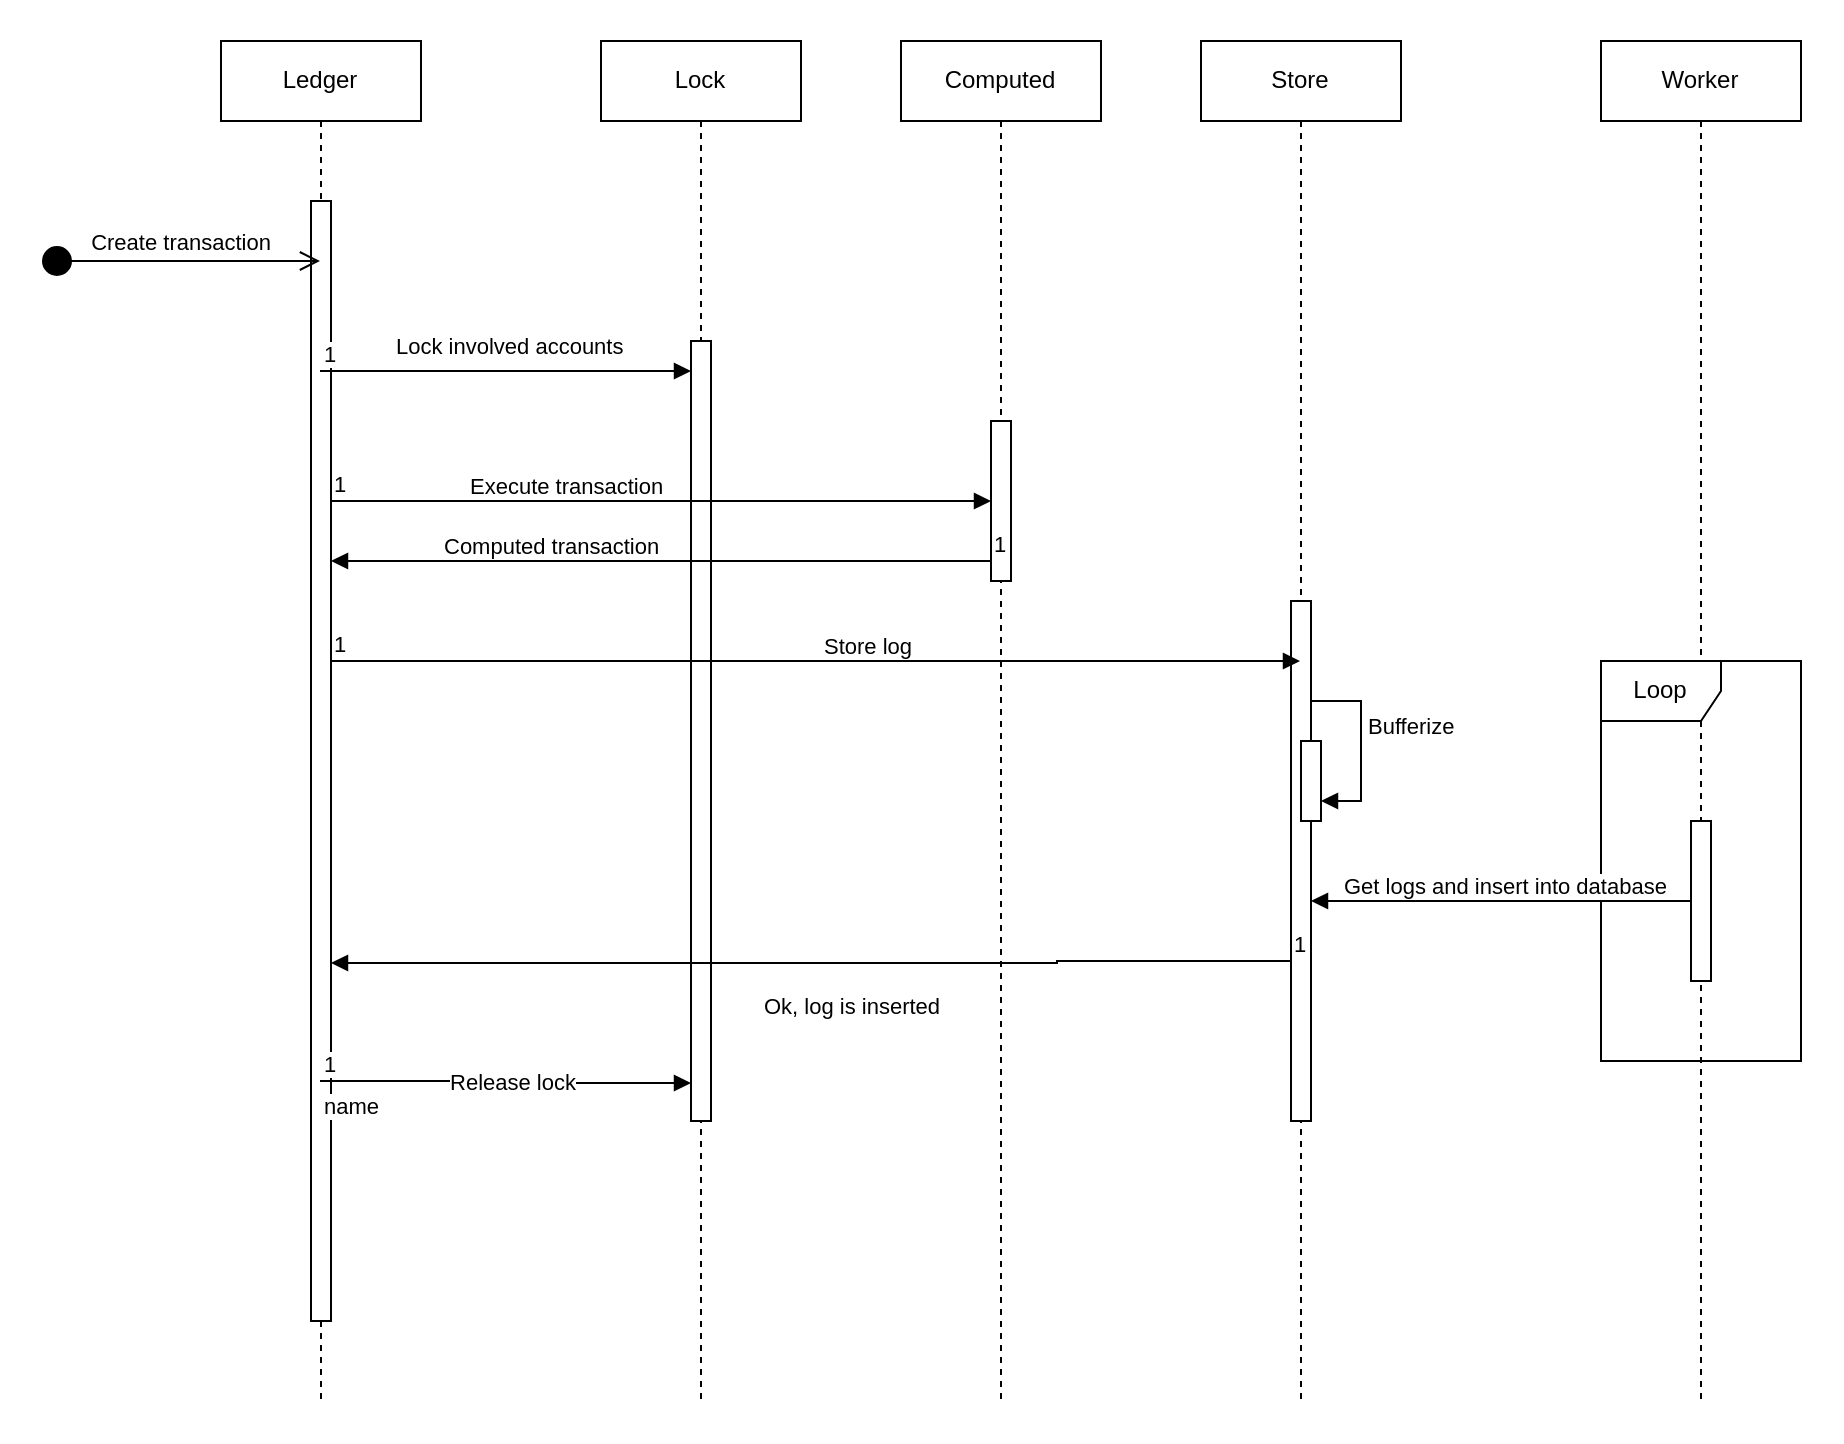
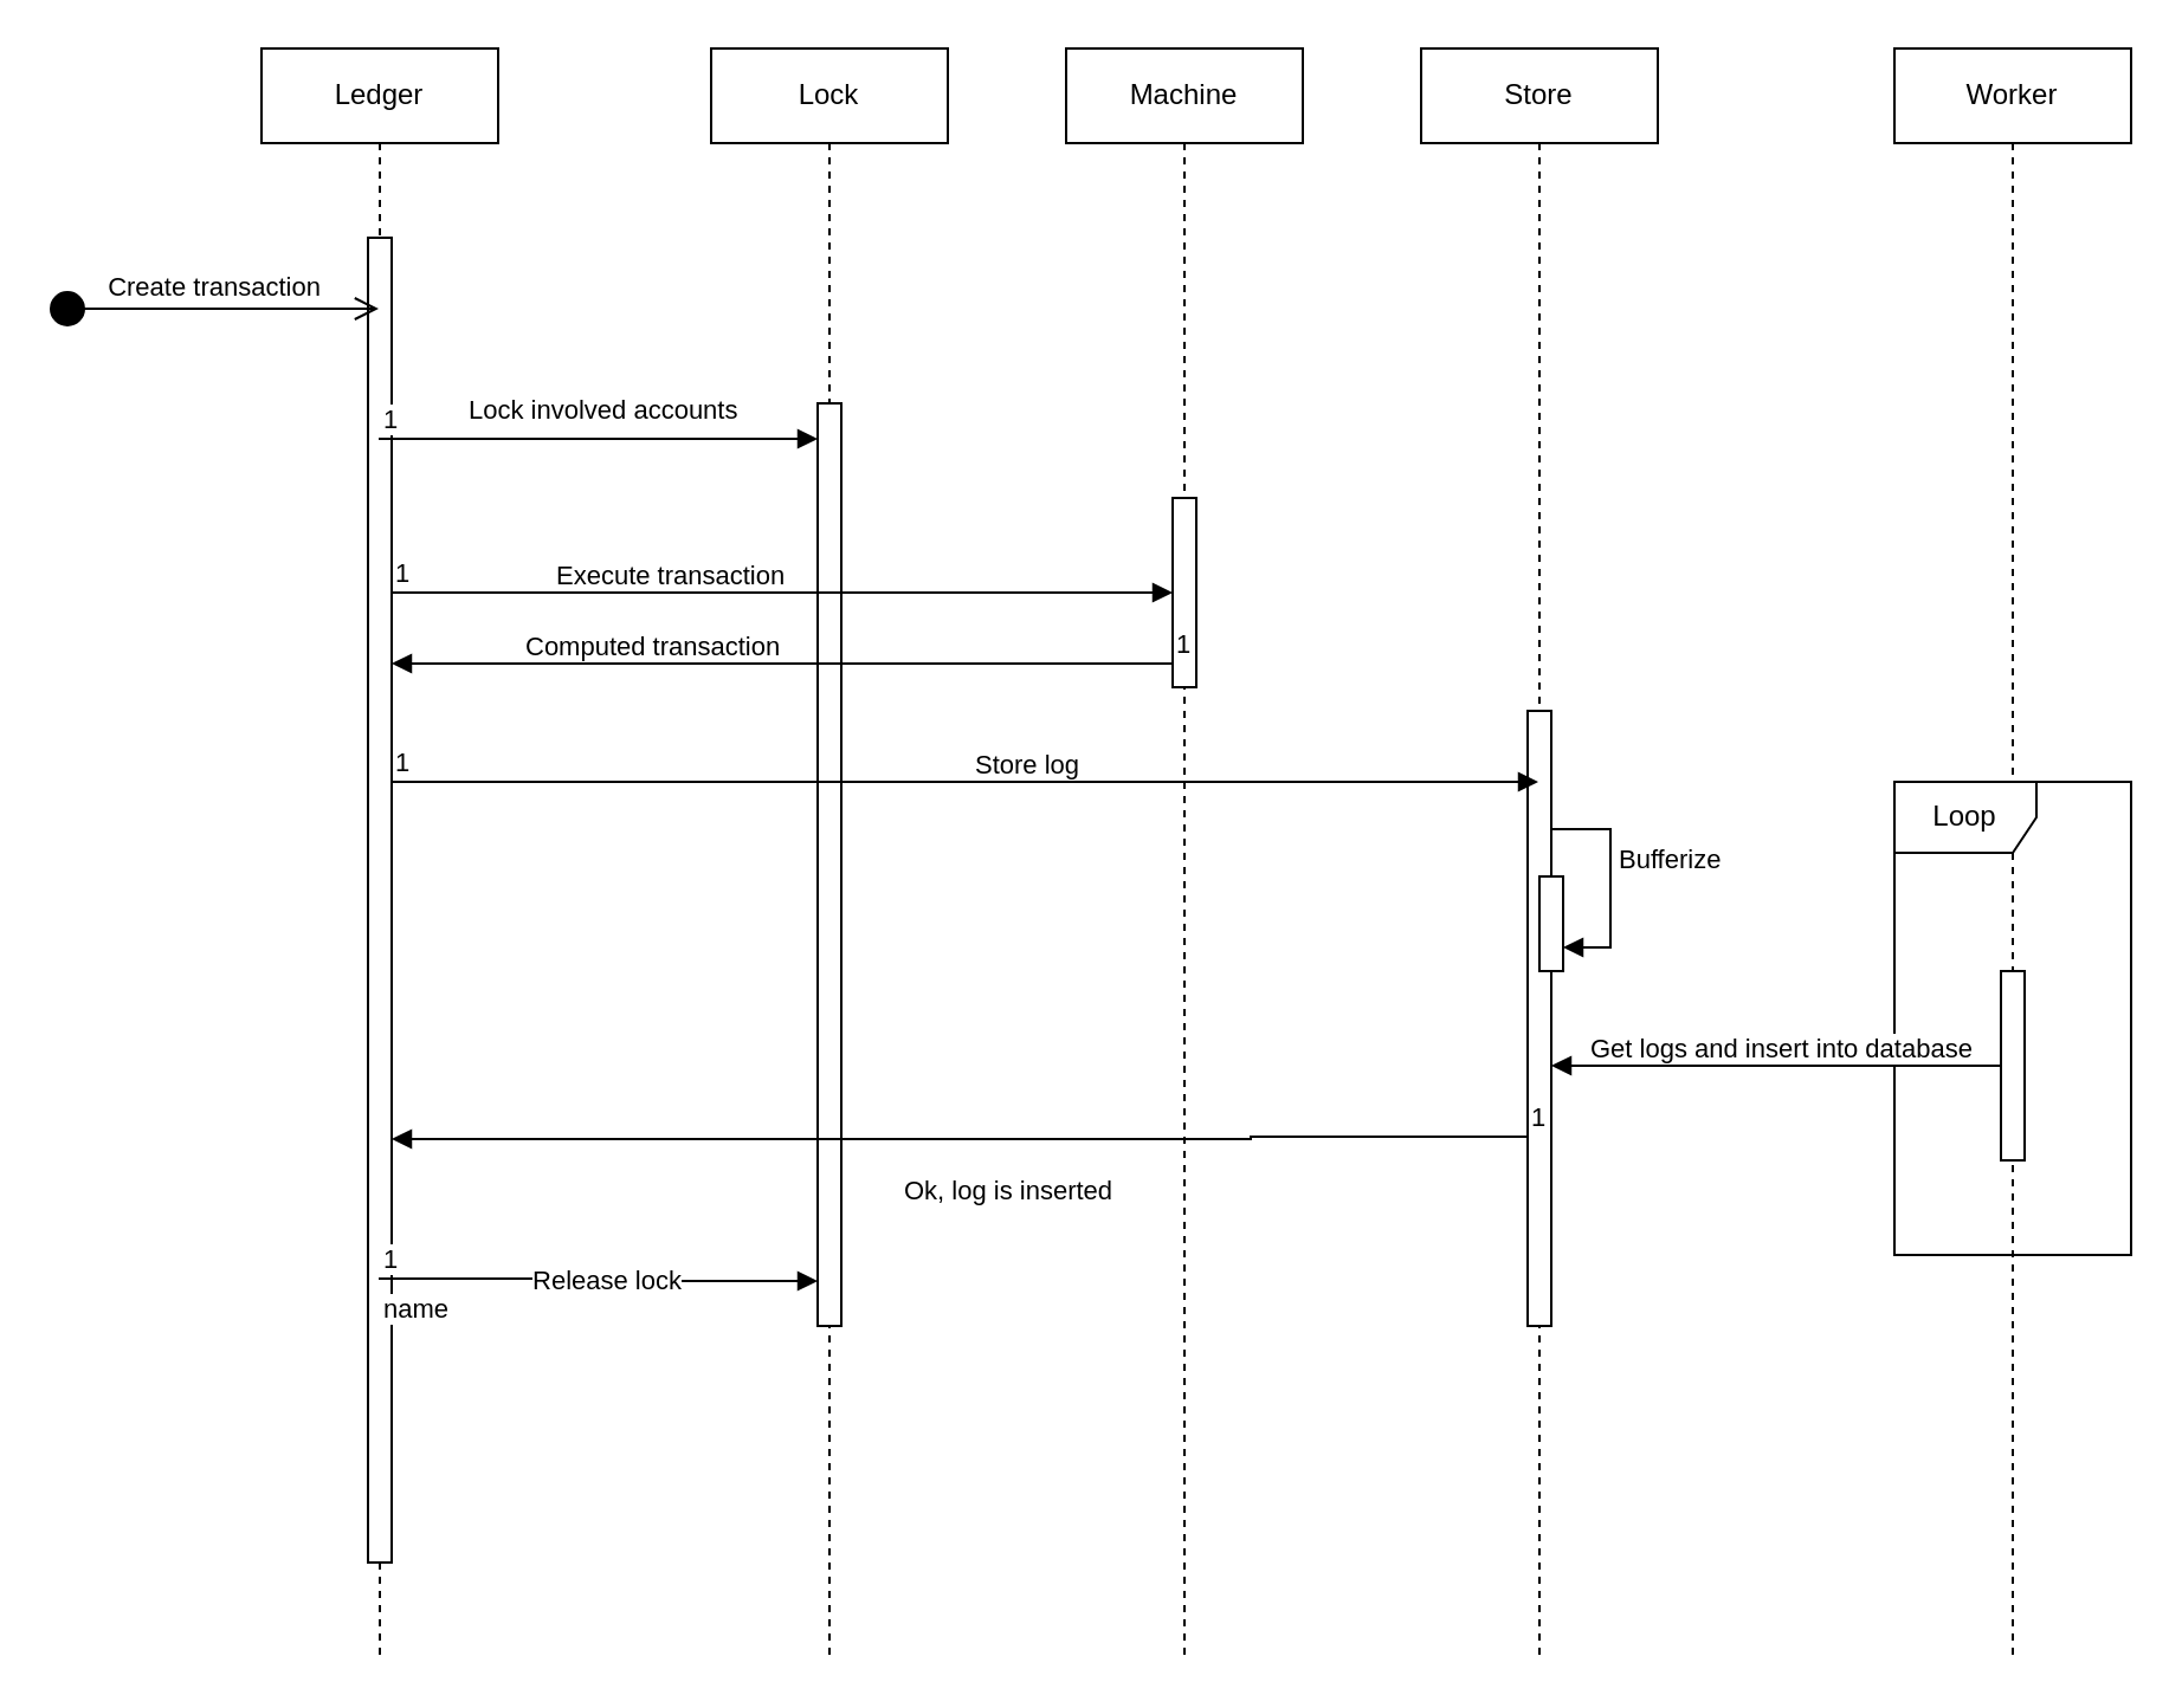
  <mxCell id="0" />
  <mxCell id="1" parent="0" />
  <mxCell id="2" value="Ledger" style="shape=umlLifeline;perimeter=lifelinePerimeter;whiteSpace=wrap;html=1;container=0;dropTarget=0;collapsible=0;recursiveResize=0;outlineConnect=0;portConstraint=eastwest;newEdgeStyle={&quot;edgeStyle&quot;:&quot;elbowEdgeStyle&quot;,&quot;elbow&quot;:&quot;vertical&quot;,&quot;curved&quot;:0,&quot;rounded&quot;:0};" parent="1" vertex="1"><mxGeometry x="110" y="20" width="100" height="680" as="geometry" /></mxCell>
  <mxCell id="3" value="" style="html=1;points=[];perimeter=orthogonalPerimeter;outlineConnect=0;targetShapes=umlLifeline;portConstraint=eastwest;newEdgeStyle={&quot;edgeStyle&quot;:&quot;elbowEdgeStyle&quot;,&quot;elbow&quot;:&quot;vertical&quot;,&quot;curved&quot;:0,&quot;rounded&quot;:0};" parent="2" vertex="1"><mxGeometry x="45" y="80" width="10" height="560" as="geometry" /></mxCell>
  <mxCell id="4" value="Lock involved accounts" style="endArrow=block;endFill=1;html=1;edgeStyle=orthogonalEdgeStyle;align=left;verticalAlign=top;rounded=0;" edge="1" parent="1" source="2" target="7"><mxGeometry x="-0.611" y="25" relative="1" as="geometry"><mxPoint x="230" y="160" as="sourcePoint" /><mxPoint x="-100" y="210" as="targetPoint" /><Array as="points"><mxPoint x="230" y="185" /><mxPoint x="230" y="185" /></Array><mxPoint as="offset" /></mxGeometry></mxCell>
  <mxCell id="5" value="1" style="edgeLabel;resizable=0;html=1;align=left;verticalAlign=bottom;" connectable="0" vertex="1" parent="4"><mxGeometry x="-1" relative="1" as="geometry" /></mxCell>
  <mxCell id="6" value="Lock" style="shape=umlLifeline;perimeter=lifelinePerimeter;whiteSpace=wrap;html=1;container=1;dropTarget=0;collapsible=0;recursiveResize=0;outlineConnect=0;portConstraint=eastwest;newEdgeStyle={&quot;curved&quot;:0,&quot;rounded&quot;:0};" vertex="1" parent="1"><mxGeometry x="300" y="20" width="100" height="680" as="geometry" /></mxCell>
  <mxCell id="7" value="" style="html=1;points=[[0,0,0,0,5],[0,1,0,0,-5],[1,0,0,0,5],[1,1,0,0,-5]];perimeter=orthogonalPerimeter;outlineConnect=0;targetShapes=umlLifeline;portConstraint=eastwest;newEdgeStyle={&quot;curved&quot;:0,&quot;rounded&quot;:0};" vertex="1" parent="6"><mxGeometry x="45" y="150" width="10" height="390" as="geometry" /></mxCell>
- <mxCell id="8" value="Computed" style="shape=umlLifeline;perimeter=lifelinePerimeter;whiteSpace=wrap;html=1;container=1;dropTarget=0;collapsible=0;recursiveResize=0;outlineConnect=0;portConstraint=eastwest;newEdgeStyle={&quot;curved&quot;:0,&quot;rounded&quot;:0};" vertex="1" parent="1"><mxGeometry x="450" y="20" width="100" height="680" as="geometry" /></mxCell>
+ <mxCell id="8" value="Machine" style="shape=umlLifeline;perimeter=lifelinePerimeter;whiteSpace=wrap;html=1;container=1;dropTarget=0;collapsible=0;recursiveResize=0;outlineConnect=0;portConstraint=eastwest;newEdgeStyle={&quot;curved&quot;:0,&quot;rounded&quot;:0};" vertex="1" parent="1"><mxGeometry x="450" y="20" width="100" height="680" as="geometry" /></mxCell>
  <mxCell id="9" value="" style="html=1;points=[[0,0,0,0,5],[0,1,0,0,-5],[1,0,0,0,5],[1,1,0,0,-5]];perimeter=orthogonalPerimeter;outlineConnect=0;targetShapes=umlLifeline;portConstraint=eastwest;newEdgeStyle={&quot;curved&quot;:0,&quot;rounded&quot;:0};" vertex="1" parent="8"><mxGeometry x="45" y="190" width="10" height="80" as="geometry" /></mxCell>
  <mxCell id="10" value="Execute transaction" style="endArrow=block;endFill=1;html=1;edgeStyle=orthogonalEdgeStyle;align=left;verticalAlign=top;rounded=0;" edge="1" parent="1" source="3" target="9"><mxGeometry x="-0.59" y="20" relative="1" as="geometry"><mxPoint x="260" y="240" as="sourcePoint" /><mxPoint x="510" y="250" as="targetPoint" /><Array as="points"><mxPoint x="240" y="250" /><mxPoint x="240" y="250" /></Array><mxPoint as="offset" /></mxGeometry></mxCell>
  <mxCell id="11" value="1" style="edgeLabel;resizable=0;html=1;align=left;verticalAlign=bottom;" connectable="0" vertex="1" parent="10"><mxGeometry x="-1" relative="1" as="geometry" /></mxCell>
  <mxCell id="12" value="Store" style="shape=umlLifeline;perimeter=lifelinePerimeter;whiteSpace=wrap;html=1;container=1;dropTarget=0;collapsible=0;recursiveResize=0;outlineConnect=0;portConstraint=eastwest;newEdgeStyle={&quot;curved&quot;:0,&quot;rounded&quot;:0};" vertex="1" parent="1"><mxGeometry x="600" y="20" width="100" height="680" as="geometry" /></mxCell>
  <mxCell id="13" value="" style="html=1;points=[[0,0,0,0,5],[0,1,0,0,-5],[1,0,0,0,5],[1,1,0,0,-5]];perimeter=orthogonalPerimeter;outlineConnect=0;targetShapes=umlLifeline;portConstraint=eastwest;newEdgeStyle={&quot;curved&quot;:0,&quot;rounded&quot;:0};" vertex="1" parent="1"><mxGeometry x="645" y="300" width="10" height="260" as="geometry" /></mxCell>
  <mxCell id="14" value="Store log" style="endArrow=block;endFill=1;html=1;edgeStyle=orthogonalEdgeStyle;align=left;verticalAlign=top;rounded=0;" edge="1" parent="1" source="3" target="12"><mxGeometry x="0.011" y="20" relative="1" as="geometry"><mxPoint x="190" y="320" as="sourcePoint" /><mxPoint x="510" y="280" as="targetPoint" /><Array as="points"><mxPoint x="170" y="330" /><mxPoint x="170" y="330" /></Array><mxPoint as="offset" /></mxGeometry></mxCell>
  <mxCell id="15" value="1" style="edgeLabel;resizable=0;html=1;align=left;verticalAlign=bottom;" connectable="0" vertex="1" parent="14"><mxGeometry x="-1" relative="1" as="geometry" /></mxCell>
  <mxCell id="16" value="Create transaction" style="html=1;verticalAlign=bottom;startArrow=circle;startFill=1;endArrow=open;startSize=6;endSize=8;curved=0;rounded=0;" edge="1" parent="1" target="2"><mxGeometry width="80" relative="1" as="geometry"><mxPoint x="20" y="130" as="sourcePoint" /><mxPoint x="330" y="280" as="targetPoint" /></mxGeometry></mxCell>
  <mxCell id="17" value="" style="html=1;points=[[0,0,0,0,5],[0,1,0,0,-5],[1,0,0,0,5],[1,1,0,0,-5]];perimeter=orthogonalPerimeter;outlineConnect=0;targetShapes=umlLifeline;portConstraint=eastwest;newEdgeStyle={&quot;curved&quot;:0,&quot;rounded&quot;:0};" vertex="1" parent="1"><mxGeometry x="650" y="370" width="10" height="40" as="geometry" /></mxCell>
  <mxCell id="18" value="Bufferize" style="html=1;align=left;spacingLeft=2;endArrow=block;rounded=0;edgeStyle=orthogonalEdgeStyle;curved=0;rounded=0;" edge="1" target="17" parent="1" source="17"><mxGeometry relative="1" as="geometry"><mxPoint x="610" y="400" as="sourcePoint" /><Array as="points"><mxPoint x="655" y="350" /><mxPoint x="680" y="350" /><mxPoint x="680" y="400" /></Array></mxGeometry></mxCell>
  <mxCell id="19" value="Worker" style="shape=umlLifeline;perimeter=lifelinePerimeter;whiteSpace=wrap;html=1;container=1;dropTarget=0;collapsible=0;recursiveResize=0;outlineConnect=0;portConstraint=eastwest;newEdgeStyle={&quot;curved&quot;:0,&quot;rounded&quot;:0};" vertex="1" parent="1"><mxGeometry x="800" y="20" width="100" height="680" as="geometry" /></mxCell>
  <mxCell id="20" value="Loop" style="shape=umlFrame;whiteSpace=wrap;html=1;pointerEvents=0;" vertex="1" parent="1"><mxGeometry x="800" y="330" width="100" height="200" as="geometry" /></mxCell>
  <mxCell id="21" value="" style="html=1;points=[[0,0,0,0,5],[0,1,0,0,-5],[1,0,0,0,5],[1,1,0,0,-5]];perimeter=orthogonalPerimeter;outlineConnect=0;targetShapes=umlLifeline;portConstraint=eastwest;newEdgeStyle={&quot;curved&quot;:0,&quot;rounded&quot;:0};" vertex="1" parent="1"><mxGeometry x="845" y="410" width="10" height="80" as="geometry" /></mxCell>
  <mxCell id="22" value="Get logs and insert into database" style="endArrow=block;endFill=1;html=1;edgeStyle=orthogonalEdgeStyle;align=left;verticalAlign=top;rounded=0;" edge="1" parent="1" source="21" target="13"><mxGeometry x="0.842" y="-20" relative="1" as="geometry"><mxPoint x="810" y="450" as="sourcePoint" /><mxPoint x="650" y="440" as="targetPoint" /><Array as="points"><mxPoint x="700" y="450" /><mxPoint x="700" y="450" /></Array><mxPoint as="offset" /></mxGeometry></mxCell>
  <mxCell id="23" value="Ok, log is inserted" style="endArrow=block;endFill=1;html=1;edgeStyle=orthogonalEdgeStyle;align=left;verticalAlign=top;rounded=0;" edge="1" parent="1" source="13" target="3"><mxGeometry x="0.106" y="9" relative="1" as="geometry"><mxPoint x="640" y="480" as="sourcePoint" /><mxPoint x="410" y="480" as="targetPoint" /><Array as="points"><mxPoint x="528" y="480" /><mxPoint x="528" y="481" /></Array><mxPoint as="offset" /></mxGeometry></mxCell>
  <mxCell id="24" value="1" style="edgeLabel;resizable=0;html=1;align=left;verticalAlign=bottom;" connectable="0" vertex="1" parent="23"><mxGeometry x="-1" relative="1" as="geometry" /></mxCell>
  <mxCell id="25" value="name" style="endArrow=block;endFill=1;html=1;edgeStyle=orthogonalEdgeStyle;align=left;verticalAlign=top;rounded=0;" edge="1" parent="1" source="2" target="7"><mxGeometry x="-1" relative="1" as="geometry"><mxPoint x="180" y="540" as="sourcePoint" /><mxPoint x="340" y="540" as="targetPoint" /><Array as="points"><mxPoint x="275" y="540" /><mxPoint x="275" y="541" /></Array></mxGeometry></mxCell>
  <mxCell id="26" value="1" style="edgeLabel;resizable=0;html=1;align=left;verticalAlign=bottom;" connectable="0" vertex="1" parent="25"><mxGeometry x="-1" relative="1" as="geometry" /></mxCell>
  <mxCell id="27" value="Release lock" style="edgeLabel;html=1;align=center;verticalAlign=middle;resizable=0;points=[];" vertex="1" connectable="0" parent="25"><mxGeometry x="0.024" relative="1" as="geometry"><mxPoint x="1" as="offset" /></mxGeometry></mxCell>
  <mxCell id="28" value="Computed transaction" style="endArrow=block;endFill=1;html=1;edgeStyle=orthogonalEdgeStyle;align=left;verticalAlign=top;rounded=0;" edge="1" parent="1" source="9" target="3"><mxGeometry x="0.667" y="-20" relative="1" as="geometry"><mxPoint x="640" y="300" as="sourcePoint" /><mxPoint x="800" y="300" as="targetPoint" /><Array as="points"><mxPoint x="450" y="280" /><mxPoint x="450" y="280" /></Array><mxPoint as="offset" /></mxGeometry></mxCell>
  <mxCell id="29" value="1" style="edgeLabel;resizable=0;html=1;align=left;verticalAlign=bottom;" connectable="0" vertex="1" parent="28"><mxGeometry x="-1" relative="1" as="geometry" /></mxCell>
